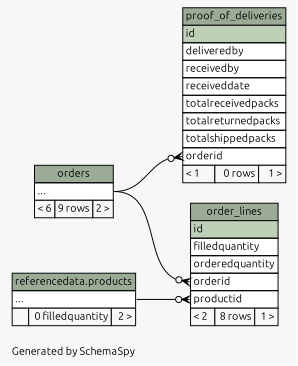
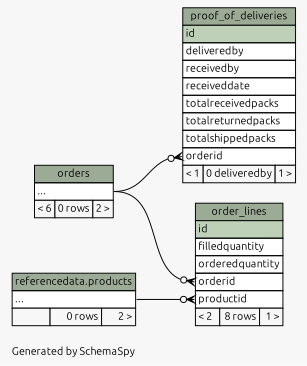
  digraph {
    bgcolor="#f7f7f7"
    fontname=Ubuntu
    fontsize=11
    label="\nGenerated by SchemaSpy"
    labeljust=l
    nodesep=0.18
    rankdir=RL
    ranksep=0.46
    node [fontname=Ubuntu fontsize=11 shape=plaintext]
    edge [arrowhead=none arrowsize=0.8 arrowtail=crowodot dir=back fontname=Ubuntu headport="elipses:e" tailport="orderid:w"]
    n1 [label=<     <TABLE BORDER="0" CELLBORDER="1" CELLSPACING="0" BGCOLOR="#ffffff">       <TR><TD COLSPAN="3" BGCOLOR="#9bab96" ALIGN="CENTER">order_lines</TD></TR>       <TR><TD PORT="id" COLSPAN="3" BGCOLOR="#bed1b8" ALIGN="LEFT">id</TD></TR>       <TR><TD PORT="filledquantity" COLSPAN="3" ALIGN="LEFT">filledquantity</TD></TR>       <TR><TD PORT="orderedquantity" COLSPAN="3" ALIGN="LEFT">orderedquantity</TD></TR>       <TR><TD PORT="orderid" COLSPAN="3" ALIGN="LEFT">orderid</TD></TR>       <TR><TD PORT="productid" COLSPAN="3" ALIGN="LEFT">productid</TD></TR>       <TR><TD ALIGN="LEFT" BGCOLOR="#f7f7f7">&lt; 2</TD><TD ALIGN="RIGHT" BGCOLOR="#f7f7f7">8 rows</TD><TD ALIGN="RIGHT" BGCOLOR="#f7f7f7">1 &gt;</TD></TR>     </TABLE>>]
-   n2 [label=<     <TABLE BORDER="0" CELLBORDER="1" CELLSPACING="0" BGCOLOR="#ffffff">       <TR><TD COLSPAN="3" BGCOLOR="#9bab96" ALIGN="CENTER">orders</TD></TR>       <TR><TD PORT="elipses" COLSPAN="3" ALIGN="LEFT">...</TD></TR>       <TR><TD ALIGN="LEFT" BGCOLOR="#f7f7f7">&lt; 6</TD><TD ALIGN="RIGHT" BGCOLOR="#f7f7f7">9 rows</TD><TD ALIGN="RIGHT" BGCOLOR="#f7f7f7">2 &gt;</TD></TR>     </TABLE>>]
-   n3 [label=<     <TABLE BORDER="0" CELLBORDER="1" CELLSPACING="0" BGCOLOR="#ffffff">       <TR><TD COLSPAN="3" BGCOLOR="#9bab96" ALIGN="CENTER">referencedata.products</TD></TR>       <TR><TD PORT="elipses" COLSPAN="3" ALIGN="LEFT">...</TD></TR>       <TR><TD ALIGN="LEFT" BGCOLOR="#f7f7f7">  </TD><TD ALIGN="RIGHT" BGCOLOR="#f7f7f7">0 filledquantity</TD><TD ALIGN="RIGHT" BGCOLOR="#f7f7f7">2 &gt;</TD></TR>     </TABLE>>]
-   n4 [label=<     <TABLE BORDER="0" CELLBORDER="1" CELLSPACING="0" BGCOLOR="#ffffff">       <TR><TD COLSPAN="3" BGCOLOR="#9bab96" ALIGN="CENTER">proof_of_deliveries</TD></TR>       <TR><TD PORT="id" COLSPAN="3" BGCOLOR="#bed1b8" ALIGN="LEFT">id</TD></TR>       <TR><TD PORT="deliveredby" COLSPAN="3" ALIGN="LEFT">deliveredby</TD></TR>       <TR><TD PORT="receivedby" COLSPAN="3" ALIGN="LEFT">receivedby</TD></TR>       <TR><TD PORT="receiveddate" COLSPAN="3" ALIGN="LEFT">receiveddate</TD></TR>       <TR><TD PORT="totalreceivedpacks" COLSPAN="3" ALIGN="LEFT">totalreceivedpacks</TD></TR>       <TR><TD PORT="totalreturnedpacks" COLSPAN="3" ALIGN="LEFT">totalreturnedpacks</TD></TR>       <TR><TD PORT="totalshippedpacks" COLSPAN="3" ALIGN="LEFT">totalshippedpacks</TD></TR>       <TR><TD PORT="orderid" COLSPAN="3" ALIGN="LEFT">orderid</TD></TR>       <TR><TD ALIGN="LEFT" BGCOLOR="#f7f7f7">&lt; 1</TD><TD ALIGN="RIGHT" BGCOLOR="#f7f7f7">0 rows</TD><TD ALIGN="RIGHT" BGCOLOR="#f7f7f7">1 &gt;</TD></TR>     </TABLE>>]
+   n2 [label=<     <TABLE BORDER="0" CELLBORDER="1" CELLSPACING="0" BGCOLOR="#ffffff">       <TR><TD COLSPAN="3" BGCOLOR="#9bab96" ALIGN="CENTER">orders</TD></TR>       <TR><TD PORT="elipses" COLSPAN="3" ALIGN="LEFT">...</TD></TR>       <TR><TD ALIGN="LEFT" BGCOLOR="#f7f7f7">&lt; 6</TD><TD ALIGN="RIGHT" BGCOLOR="#f7f7f7">0 rows</TD><TD ALIGN="RIGHT" BGCOLOR="#f7f7f7">2 &gt;</TD></TR>     </TABLE>>]
+   n3 [label=<     <TABLE BORDER="0" CELLBORDER="1" CELLSPACING="0" BGCOLOR="#ffffff">       <TR><TD COLSPAN="3" BGCOLOR="#9bab96" ALIGN="CENTER">referencedata.products</TD></TR>       <TR><TD PORT="elipses" COLSPAN="3" ALIGN="LEFT">...</TD></TR>       <TR><TD ALIGN="LEFT" BGCOLOR="#f7f7f7">  </TD><TD ALIGN="RIGHT" BGCOLOR="#f7f7f7">0 rows</TD><TD ALIGN="RIGHT" BGCOLOR="#f7f7f7">2 &gt;</TD></TR>     </TABLE>>]
+   n4 [label=<     <TABLE BORDER="0" CELLBORDER="1" CELLSPACING="0" BGCOLOR="#ffffff">       <TR><TD COLSPAN="3" BGCOLOR="#9bab96" ALIGN="CENTER">proof_of_deliveries</TD></TR>       <TR><TD PORT="id" COLSPAN="3" BGCOLOR="#bed1b8" ALIGN="LEFT">id</TD></TR>       <TR><TD PORT="deliveredby" COLSPAN="3" ALIGN="LEFT">deliveredby</TD></TR>       <TR><TD PORT="receivedby" COLSPAN="3" ALIGN="LEFT">receivedby</TD></TR>       <TR><TD PORT="receiveddate" COLSPAN="3" ALIGN="LEFT">receiveddate</TD></TR>       <TR><TD PORT="totalreceivedpacks" COLSPAN="3" ALIGN="LEFT">totalreceivedpacks</TD></TR>       <TR><TD PORT="totalreturnedpacks" COLSPAN="3" ALIGN="LEFT">totalreturnedpacks</TD></TR>       <TR><TD PORT="totalshippedpacks" COLSPAN="3" ALIGN="LEFT">totalshippedpacks</TD></TR>       <TR><TD PORT="orderid" COLSPAN="3" ALIGN="LEFT">orderid</TD></TR>       <TR><TD ALIGN="LEFT" BGCOLOR="#f7f7f7">&lt; 1</TD><TD ALIGN="RIGHT" BGCOLOR="#f7f7f7">0 deliveredby</TD><TD ALIGN="RIGHT" BGCOLOR="#f7f7f7">1 &gt;</TD></TR>     </TABLE>>]
    n1 -> n2
    n1 -> n3 [tailport="productid:w"]
    n4 -> n2
  }
